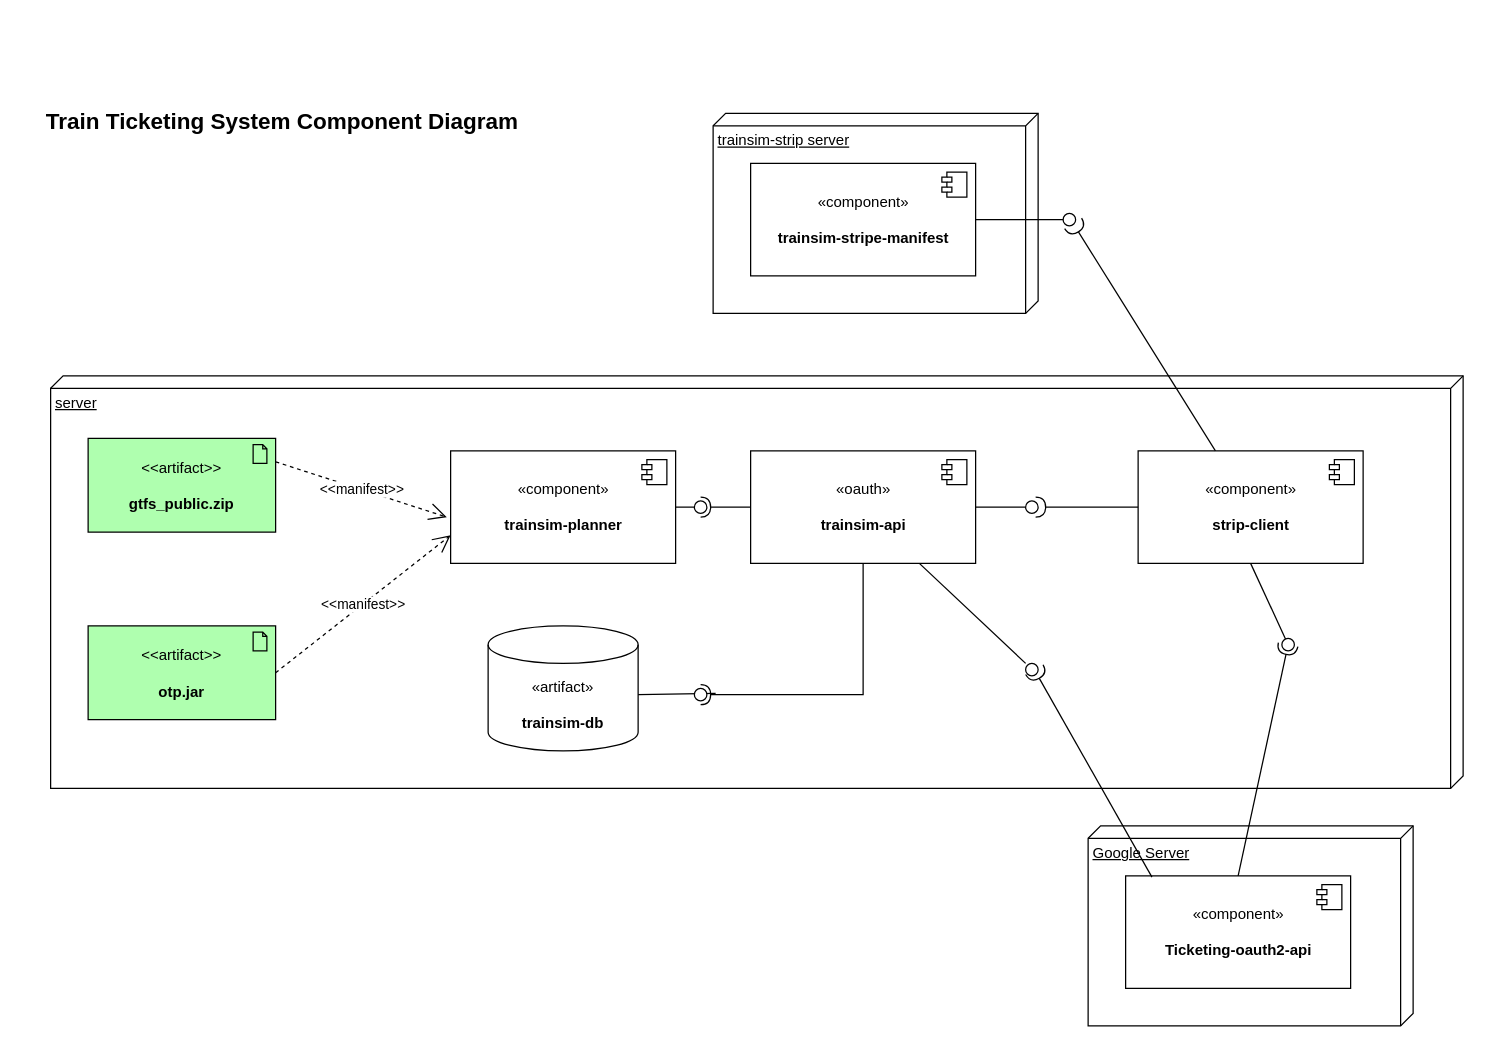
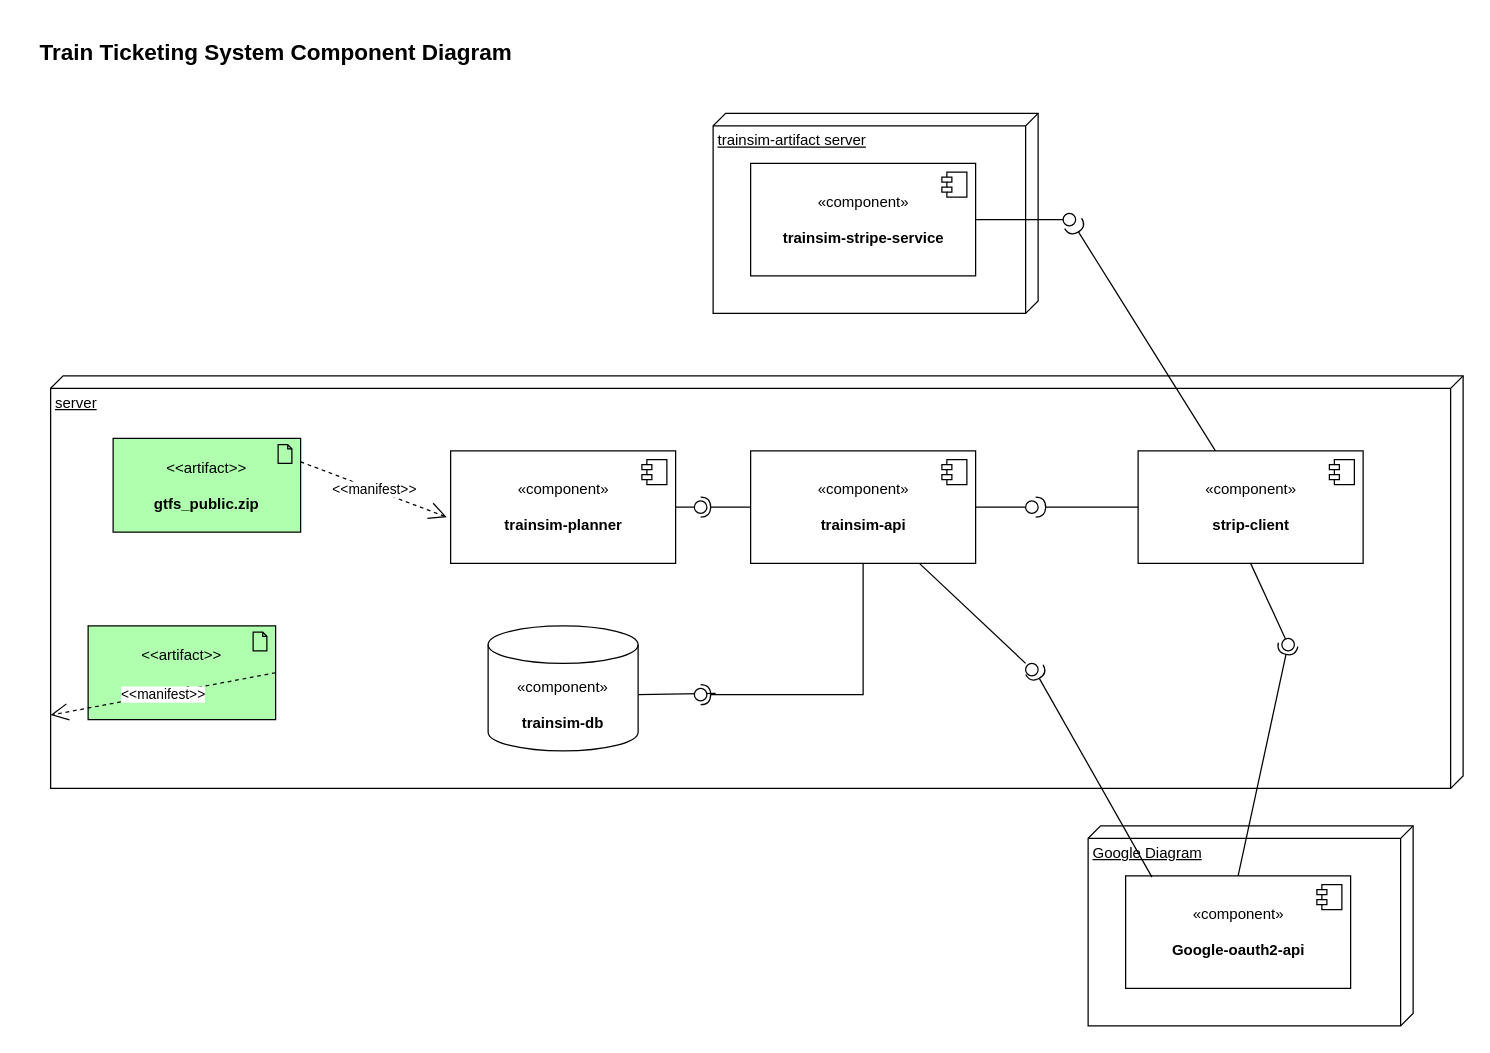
  <mxCell id="0" />
  <mxCell id="1" parent="0" />
- <mxCell id="2" value="Google Server" style="verticalAlign=top;align=left;spacingTop=8;spacingLeft=2;spacingRight=12;shape=cube;size=10;direction=south;fontStyle=4;html=1;" parent="1" vertex="1"><mxGeometry x="870" y="660" width="260" height="160" as="geometry" /></mxCell>
+ <mxCell id="2" value="Google Diagram" style="verticalAlign=top;align=left;spacingTop=8;spacingLeft=2;spacingRight=12;shape=cube;size=10;direction=south;fontStyle=4;html=1;" parent="1" vertex="1"><mxGeometry x="870" y="660" width="260" height="160" as="geometry" /></mxCell>
  <mxCell id="3" value="server" style="verticalAlign=top;align=left;spacingTop=8;spacingLeft=2;spacingRight=12;shape=cube;size=10;direction=south;fontStyle=4;html=1;" parent="1" vertex="1"><mxGeometry x="40" y="300" width="1130" height="330" as="geometry" /></mxCell>
  <mxCell id="4" value="«component»&lt;br&gt;&lt;br&gt;&lt;b&gt;trainsim-planner&lt;/b&gt;" style="html=1;dropTarget=0;" parent="1" vertex="1"><mxGeometry x="360" y="360" width="180" height="90" as="geometry" /></mxCell>
  <mxCell id="5" value="" style="shape=module;jettyWidth=8;jettyHeight=4;" parent="4" vertex="1"><mxGeometry x="1" width="20" height="20" relative="1" as="geometry"><mxPoint x="-27" y="7" as="offset" /></mxGeometry></mxCell>
- <mxCell id="6" value="«oauth»&lt;br&gt;&lt;b&gt;&lt;br&gt;trainsim-api&lt;/b&gt;" style="html=1;dropTarget=0;" parent="1" vertex="1"><mxGeometry x="600" y="360" width="180" height="90" as="geometry" /></mxCell>
+ <mxCell id="6" value="«component»&lt;br&gt;&lt;b&gt;&lt;br&gt;trainsim-api&lt;/b&gt;" style="html=1;dropTarget=0;" parent="1" vertex="1"><mxGeometry x="600" y="360" width="180" height="90" as="geometry" /></mxCell>
  <mxCell id="7" value="" style="shape=module;jettyWidth=8;jettyHeight=4;" parent="6" vertex="1"><mxGeometry x="1" width="20" height="20" relative="1" as="geometry"><mxPoint x="-27" y="7" as="offset" /></mxGeometry></mxCell>
- <mxCell id="8" value="«artifact»&lt;br&gt;&lt;br&gt;&lt;b&gt;trainsim-db&lt;/b&gt;" style="shape=cylinder3;whiteSpace=wrap;html=1;boundedLbl=1;backgroundOutline=1;size=15;" parent="1" vertex="1"><mxGeometry x="390" y="500" width="120" height="100" as="geometry" /></mxCell>
+ <mxCell id="8" value="«component»&lt;br&gt;&lt;br&gt;&lt;b&gt;trainsim-db&lt;/b&gt;" style="shape=cylinder3;whiteSpace=wrap;html=1;boundedLbl=1;backgroundOutline=1;size=15;" parent="1" vertex="1"><mxGeometry x="390" y="500" width="120" height="100" as="geometry" /></mxCell>
  <mxCell id="9" value="«component»&lt;br&gt;&lt;br&gt;&lt;b&gt;strip-client&lt;/b&gt;" style="html=1;dropTarget=0;" parent="1" vertex="1"><mxGeometry x="910" y="360" width="180" height="90" as="geometry" /></mxCell>
  <mxCell id="10" value="" style="shape=module;jettyWidth=8;jettyHeight=4;" parent="9" vertex="1"><mxGeometry x="1" width="20" height="20" relative="1" as="geometry"><mxPoint x="-27" y="7" as="offset" /></mxGeometry></mxCell>
- <mxCell id="11" value="«component»&lt;br&gt;&lt;br&gt;&lt;b&gt;Ticketing-oauth2-api&lt;/b&gt;" style="html=1;dropTarget=0;" parent="1" vertex="1"><mxGeometry x="900" y="700" width="180" height="90" as="geometry" /></mxCell>
+ <mxCell id="11" value="«component»&lt;br&gt;&lt;br&gt;&lt;b&gt;Google-oauth2-api&lt;/b&gt;" style="html=1;dropTarget=0;" parent="1" vertex="1"><mxGeometry x="900" y="700" width="180" height="90" as="geometry" /></mxCell>
  <mxCell id="12" value="" style="shape=module;jettyWidth=8;jettyHeight=4;" parent="11" vertex="1"><mxGeometry x="1" width="20" height="20" relative="1" as="geometry"><mxPoint x="-27" y="7" as="offset" /></mxGeometry></mxCell>
- <mxCell id="13" value="&amp;lt;&amp;lt;artifact&amp;gt;&amp;gt;&lt;br&gt;&lt;br&gt;&lt;b&gt;gtfs_public.zip&lt;/b&gt;" style="html=1;outlineConnect=0;whiteSpace=wrap;fillColor=#AFFFAF;shape=mxgraph.archimate3.application;appType=artifact;archiType=square;" parent="1" vertex="1"><mxGeometry x="70" y="350" width="150" height="75" as="geometry" /></mxCell>
+ <mxCell id="13" value="&amp;lt;&amp;lt;artifact&amp;gt;&amp;gt;&lt;br&gt;&lt;br&gt;&lt;b&gt;gtfs_public.zip&lt;/b&gt;" style="html=1;outlineConnect=0;whiteSpace=wrap;fillColor=#AFFFAF;shape=mxgraph.archimate3.application;appType=artifact;archiType=square;" parent="1" vertex="1"><mxGeometry x="90" y="350" width="150" height="75" as="geometry" /></mxCell>
  <mxCell id="14" value="&amp;lt;&amp;lt;artifact&amp;gt;&amp;gt;&lt;br&gt;&lt;br&gt;&lt;b&gt;otp.jar&lt;/b&gt;" style="html=1;outlineConnect=0;whiteSpace=wrap;fillColor=#AFFFAF;shape=mxgraph.archimate3.application;appType=artifact;archiType=square;" parent="1" vertex="1"><mxGeometry x="70" y="500" width="150" height="75" as="geometry" /></mxCell>
  <mxCell id="15" value="&amp;lt;&amp;lt;manifest&amp;gt;&amp;gt;" style="endArrow=open;endSize=12;dashed=1;html=1;exitX=1;exitY=0.25;exitDx=0;exitDy=0;exitPerimeter=0;entryX=-0.017;entryY=0.589;entryDx=0;entryDy=0;entryPerimeter=0;" parent="1" source="13" target="4" edge="1"><mxGeometry width="160" relative="1" as="geometry"><mxPoint x="220" y="390" as="sourcePoint" /><mxPoint x="346" y="395" as="targetPoint" /></mxGeometry></mxCell>
- <mxCell id="16" value="&amp;lt;&amp;lt;manifest&amp;gt;&amp;gt;" style="endArrow=open;endSize=12;dashed=1;html=1;exitX=1;exitY=0.5;exitDx=0;exitDy=0;exitPerimeter=0;entryX=0;entryY=0.75;entryDx=0;entryDy=0;" parent="1" source="14" target="4" edge="1"><mxGeometry width="160" relative="1" as="geometry"><mxPoint x="230" y="378.75" as="sourcePoint" /><mxPoint x="350" y="410" as="targetPoint" /></mxGeometry></mxCell>
+ <mxCell id="16" value="&amp;lt;&amp;lt;manifest&amp;gt;&amp;gt;" style="endArrow=open;endSize=12;dashed=1;html=1;exitX=1;exitY=0.5;exitDx=0;exitDy=0;exitPerimeter=0;" parent="1" source="14" target="3" edge="1"><mxGeometry width="160" relative="1" as="geometry"><mxPoint x="230" y="378.75" as="sourcePoint" /><mxPoint x="350" y="410" as="targetPoint" /></mxGeometry></mxCell>
  <mxCell id="17" value="" style="rounded=0;orthogonalLoop=1;jettySize=auto;html=1;endArrow=none;endFill=0;" parent="1" target="19" edge="1"><mxGeometry relative="1" as="geometry"><mxPoint x="540" y="405" as="sourcePoint" /></mxGeometry></mxCell>
  <mxCell id="18" value="" style="rounded=0;orthogonalLoop=1;jettySize=auto;html=1;endArrow=halfCircle;endFill=0;entryX=0.5;entryY=0.5;entryDx=0;entryDy=0;endSize=6;strokeWidth=1;exitX=0;exitY=0.5;exitDx=0;exitDy=0;" parent="1" source="6" target="19" edge="1"><mxGeometry relative="1" as="geometry"><mxPoint x="580" y="405" as="sourcePoint" /></mxGeometry></mxCell>
  <mxCell id="19" value="" style="ellipse;whiteSpace=wrap;html=1;fontFamily=Helvetica;fontSize=12;fontColor=#000000;align=center;strokeColor=#000000;fillColor=#ffffff;points=[];aspect=fixed;resizable=0;" parent="1" vertex="1"><mxGeometry x="555" y="400" width="10" height="10" as="geometry" /></mxCell>
  <mxCell id="20" value="" style="rounded=0;orthogonalLoop=1;jettySize=auto;html=1;endArrow=none;endFill=0;entryX=1.7;entryY=0.4;entryDx=0;entryDy=0;entryPerimeter=0;" parent="1" target="22" edge="1"><mxGeometry relative="1" as="geometry"><mxPoint x="510" y="555" as="sourcePoint" /><mxPoint x="550" y="555" as="targetPoint" /></mxGeometry></mxCell>
  <mxCell id="21" value="" style="rounded=0;orthogonalLoop=1;jettySize=auto;html=1;endArrow=halfCircle;endFill=0;endSize=6;strokeWidth=1;exitX=0.5;exitY=1;exitDx=0;exitDy=0;" parent="1" source="6" edge="1"><mxGeometry relative="1" as="geometry"><mxPoint x="590" y="555" as="sourcePoint" /><mxPoint x="560" y="555" as="targetPoint" /><Array as="points"><mxPoint x="690" y="555" /></Array></mxGeometry></mxCell>
  <mxCell id="22" value="" style="ellipse;whiteSpace=wrap;html=1;fontFamily=Helvetica;fontSize=12;fontColor=#000000;align=center;strokeColor=#000000;fillColor=#ffffff;points=[];aspect=fixed;resizable=0;" parent="1" vertex="1"><mxGeometry x="555" y="550" width="10" height="10" as="geometry" /></mxCell>
  <mxCell id="23" value="" style="rounded=0;orthogonalLoop=1;jettySize=auto;html=1;endArrow=none;endFill=0;" parent="1" edge="1"><mxGeometry relative="1" as="geometry"><mxPoint x="780" y="405" as="sourcePoint" /><mxPoint x="820" y="405" as="targetPoint" /></mxGeometry></mxCell>
  <mxCell id="24" value="" style="rounded=0;orthogonalLoop=1;jettySize=auto;html=1;endArrow=halfCircle;endFill=0;endSize=6;strokeWidth=1;exitX=0;exitY=0.5;exitDx=0;exitDy=0;entryX=0.8;entryY=0.5;entryDx=0;entryDy=0;entryPerimeter=0;" parent="1" source="9" target="25" edge="1"><mxGeometry relative="1" as="geometry"><mxPoint x="820" y="405" as="sourcePoint" /><mxPoint x="820" y="405" as="targetPoint" /></mxGeometry></mxCell>
  <mxCell id="25" value="" style="ellipse;whiteSpace=wrap;html=1;fontFamily=Helvetica;fontSize=12;fontColor=#000000;align=center;strokeColor=#000000;fillColor=#ffffff;points=[];aspect=fixed;resizable=0;" parent="1" vertex="1"><mxGeometry x="820" y="400" width="10" height="10" as="geometry" /></mxCell>
  <mxCell id="26" value="" style="rounded=0;orthogonalLoop=1;jettySize=auto;html=1;endArrow=none;endFill=0;exitX=0.75;exitY=1;exitDx=0;exitDy=0;" parent="1" source="6" edge="1"><mxGeometry relative="1" as="geometry"><mxPoint x="805" y="505" as="sourcePoint" /><mxPoint x="820" y="530" as="targetPoint" /></mxGeometry></mxCell>
  <mxCell id="27" value="" style="rounded=0;orthogonalLoop=1;jettySize=auto;html=1;endArrow=halfCircle;endFill=0;endSize=6;strokeWidth=1;exitX=0.117;exitY=0.011;exitDx=0;exitDy=0;entryX=0.7;entryY=0.5;entryDx=0;entryDy=0;entryPerimeter=0;exitPerimeter=0;" parent="1" source="11" target="28" edge="1"><mxGeometry relative="1" as="geometry"><mxPoint x="920" y="590" as="sourcePoint" /><mxPoint x="831" y="535" as="targetPoint" /></mxGeometry></mxCell>
  <mxCell id="28" value="" style="ellipse;whiteSpace=wrap;html=1;fontFamily=Helvetica;fontSize=12;fontColor=#000000;align=center;strokeColor=#000000;fillColor=#ffffff;points=[];aspect=fixed;resizable=0;" parent="1" vertex="1"><mxGeometry x="820" y="530" width="10" height="10" as="geometry" /></mxCell>
- <mxCell id="29" value="trainsim-strip server" style="verticalAlign=top;align=left;spacingTop=8;spacingLeft=2;spacingRight=12;shape=cube;size=10;direction=south;fontStyle=4;html=1;" parent="1" vertex="1"><mxGeometry x="570" y="90" width="260" height="160" as="geometry" /></mxCell>
- <mxCell id="30" value="«component»&lt;br&gt;&lt;br&gt;&lt;b&gt;trainsim-stripe-manifest&lt;/b&gt;" style="html=1;dropTarget=0;" parent="1" vertex="1"><mxGeometry x="600" y="130" width="180" height="90" as="geometry" /></mxCell>
+ <mxCell id="29" value="trainsim-artifact server" style="verticalAlign=top;align=left;spacingTop=8;spacingLeft=2;spacingRight=12;shape=cube;size=10;direction=south;fontStyle=4;html=1;" parent="1" vertex="1"><mxGeometry x="570" y="90" width="260" height="160" as="geometry" /></mxCell>
+ <mxCell id="30" value="«component»&lt;br&gt;&lt;br&gt;&lt;b&gt;trainsim-stripe-service&lt;/b&gt;" style="html=1;dropTarget=0;" parent="1" vertex="1"><mxGeometry x="600" y="130" width="180" height="90" as="geometry" /></mxCell>
  <mxCell id="31" value="" style="shape=module;jettyWidth=8;jettyHeight=4;" parent="30" vertex="1"><mxGeometry x="1" width="20" height="20" relative="1" as="geometry"><mxPoint x="-27" y="7" as="offset" /></mxGeometry></mxCell>
  <mxCell id="32" value="" style="rounded=0;orthogonalLoop=1;jettySize=auto;html=1;endArrow=none;endFill=0;exitX=0.5;exitY=1;exitDx=0;exitDy=0;" parent="1" source="9" target="34" edge="1"><mxGeometry relative="1" as="geometry"><mxPoint x="1010" y="515" as="sourcePoint" /></mxGeometry></mxCell>
  <mxCell id="33" value="" style="rounded=0;orthogonalLoop=1;jettySize=auto;html=1;endArrow=halfCircle;endFill=0;entryX=0.5;entryY=0.5;entryDx=0;entryDy=0;endSize=6;strokeWidth=1;exitX=0.5;exitY=0;exitDx=0;exitDy=0;" parent="1" source="11" target="34" edge="1"><mxGeometry relative="1" as="geometry"><mxPoint x="1050" y="515" as="sourcePoint" /></mxGeometry></mxCell>
  <mxCell id="34" value="" style="ellipse;whiteSpace=wrap;html=1;fontFamily=Helvetica;fontSize=12;fontColor=#000000;align=center;strokeColor=#000000;fillColor=#ffffff;points=[];aspect=fixed;resizable=0;" parent="1" vertex="1"><mxGeometry x="1025" y="510" width="10" height="10" as="geometry" /></mxCell>
- <mxCell id="35" value="&lt;font style=&quot;font-size: 18px&quot;&gt;Train Ticketing System Component Diagram&lt;/font&gt;" style="text;strokeColor=none;fillColor=none;html=1;fontSize=24;fontStyle=1;verticalAlign=middle;align=center;" parent="1" vertex="1"><mxGeometry x="25" y="75" width="400" height="40" as="geometry" /></mxCell>
+ <mxCell id="35" value="&lt;font style=&quot;font-size: 18px&quot;&gt;Train Ticketing System Component Diagram&lt;/font&gt;" style="text;strokeColor=none;fillColor=none;html=1;fontSize=24;fontStyle=1;verticalAlign=middle;align=center;" parent="1" vertex="1"><mxGeometry x="20" y="20" width="400" height="40" as="geometry" /></mxCell>
  <mxCell id="36" value="" style="rounded=0;orthogonalLoop=1;jettySize=auto;html=1;endArrow=none;endFill=0;entryX=0.4;entryY=0.5;entryDx=0;entryDy=0;entryPerimeter=0;" parent="1" target="38" edge="1"><mxGeometry relative="1" as="geometry"><mxPoint x="780" y="175" as="sourcePoint" /><mxPoint x="830" y="175" as="targetPoint" /></mxGeometry></mxCell>
  <mxCell id="37" value="" style="rounded=0;orthogonalLoop=1;jettySize=auto;html=1;endArrow=halfCircle;endFill=0;entryX=0.8;entryY=0.8;entryDx=0;entryDy=0;endSize=6;strokeWidth=1;entryPerimeter=0;" parent="1" source="9" target="38" edge="1"><mxGeometry relative="1" as="geometry"><mxPoint x="990" y="175" as="sourcePoint" /></mxGeometry></mxCell>
  <mxCell id="38" value="" style="ellipse;whiteSpace=wrap;html=1;fontFamily=Helvetica;fontSize=12;fontColor=#000000;align=center;strokeColor=#000000;fillColor=#ffffff;points=[];aspect=fixed;resizable=0;" parent="1" vertex="1"><mxGeometry x="850" y="170" width="10" height="10" as="geometry" /></mxCell>
